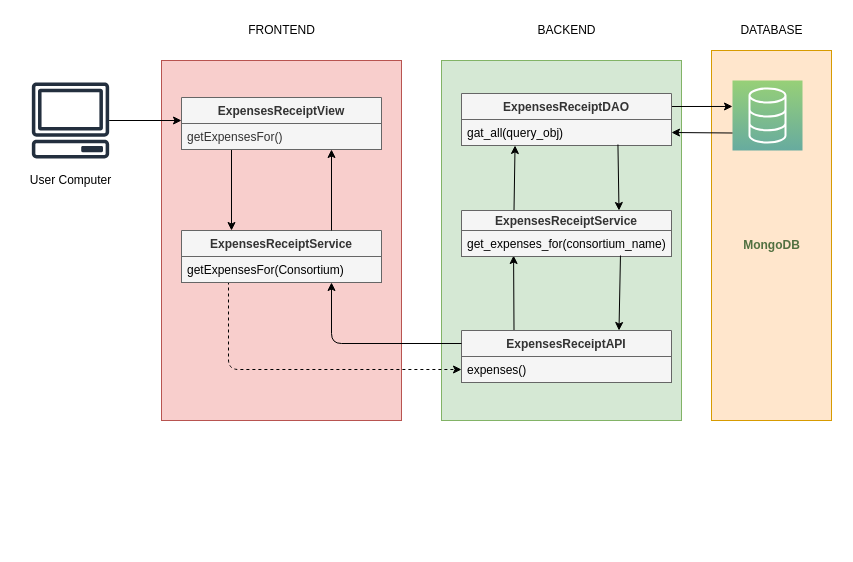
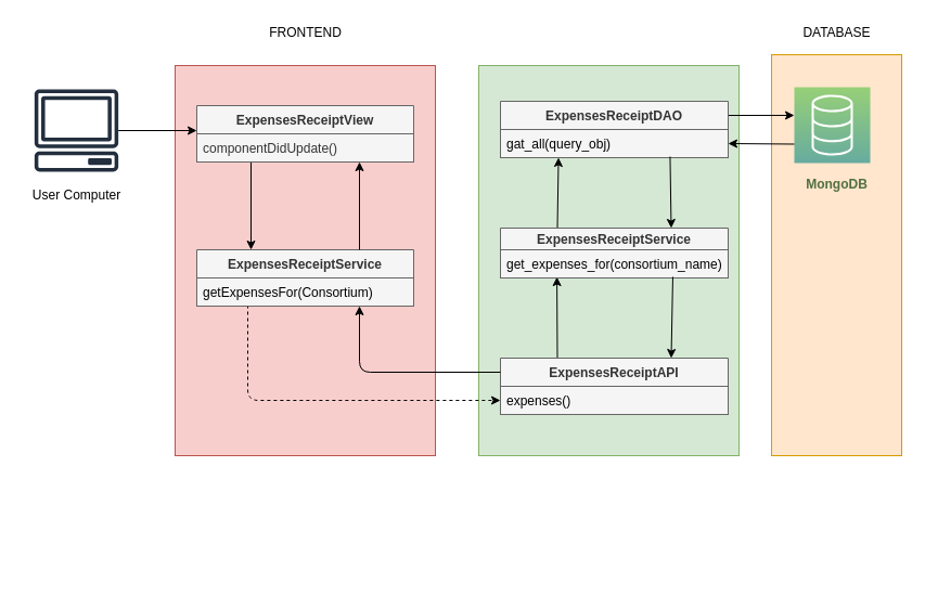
  <mxCell id="0" />
  <mxCell id="1" parent="0" />
  <mxCell id="2" value="" style="rounded=0;whiteSpace=wrap;html=1;fillColor=#ffe6cc;strokeColor=#d79b00;" vertex="1" parent="1"><mxGeometry x="711" y="50" width="120" height="370" as="geometry" /></mxCell>
  <mxCell id="3" value="" style="rounded=0;whiteSpace=wrap;html=1;fillColor=#f8cecc;strokeColor=#b85450;" parent="1" vertex="1"><mxGeometry x="161" y="60" width="240" height="360" as="geometry" /></mxCell>
  <mxCell id="4" value="" style="rounded=0;whiteSpace=wrap;html=1;fillColor=#d5e8d4;strokeColor=#82b366;" parent="1" vertex="1"><mxGeometry x="441" y="60" width="240" height="360" as="geometry" /></mxCell>
  <mxCell id="5" value="" style="outlineConnect=0;fontColor=#232F3E;gradientColor=none;fillColor=#232F3E;strokeColor=none;dashed=0;verticalLabelPosition=bottom;verticalAlign=top;align=center;html=1;fontSize=12;fontStyle=0;aspect=fixed;pointerEvents=1;shape=mxgraph.aws4.client;" parent="1" vertex="1"><mxGeometry x="31" y="82" width="78" height="76" as="geometry" /></mxCell>
  <mxCell id="6" value="" style="points=[[0,0,0],[0.25,0,0],[0.5,0,0],[0.75,0,0],[1,0,0],[0,1,0],[0.25,1,0],[0.5,1,0],[0.75,1,0],[1,1,0],[0,0.25,0],[0,0.5,0],[0,0.75,0],[1,0.25,0],[1,0.5,0],[1,0.75,0]];outlineConnect=0;fontColor=#232F3E;gradientDirection=north;strokeColor=#ffffff;dashed=0;verticalLabelPosition=bottom;verticalAlign=top;align=center;html=1;fontSize=12;fontStyle=0;aspect=fixed;shape=mxgraph.aws4.resourceIcon;resIcon=mxgraph.aws4.database;gradientColor=#97D077;fillColor=#67AB9F;" parent="1" vertex="1"><mxGeometry x="732" y="80" width="70" height="70" as="geometry" /></mxCell>
- <mxCell id="7" value="&lt;b&gt;&lt;font color=&quot;#517040&quot;&gt;MongoDB&lt;/font&gt;&lt;/b&gt;" style="text;html=1;align=center;verticalAlign=middle;resizable=0;points=[];autosize=1;strokeColor=none;" parent="1" vertex="1"><mxGeometry x="736" y="235" width="70" height="20" as="geometry" /></mxCell>
+ <mxCell id="7" value="&lt;b&gt;&lt;font color=&quot;#517040&quot;&gt;MongoDB&lt;/font&gt;&lt;/b&gt;" style="text;html=1;align=center;verticalAlign=middle;resizable=0;points=[];autosize=1;strokeColor=none;" parent="1" vertex="1"><mxGeometry x="736" y="160" width="70" height="20" as="geometry" /></mxCell>
  <mxCell id="8" value="" style="endArrow=classic;html=1;entryX=0;entryY=0.5;entryDx=0;entryDy=0;" parent="1" source="5" edge="1"><mxGeometry width="50" height="50" relative="1" as="geometry"><mxPoint x="311" y="220" as="sourcePoint" /><mxPoint x="181" y="120" as="targetPoint" /></mxGeometry></mxCell>
  <mxCell id="9" value="" style="endArrow=classic;html=1;entryX=0.25;entryY=0;entryDx=0;entryDy=0;exitX=0.25;exitY=1;exitDx=0;exitDy=0;" parent="1" source="15" target="17" edge="1"><mxGeometry width="50" height="50" relative="1" as="geometry"><mxPoint x="51" y="260" as="sourcePoint" /><mxPoint x="281" y="230" as="targetPoint" /></mxGeometry></mxCell>
  <mxCell id="10" value="" style="endArrow=classic;html=1;entryX=0;entryY=0.5;entryDx=0;entryDy=0;exitX=0.235;exitY=0.962;exitDx=0;exitDy=0;exitPerimeter=0;dashed=1;" parent="1" source="18" target="21" edge="1"><mxGeometry width="50" height="50" relative="1" as="geometry"><mxPoint x="271" y="290" as="sourcePoint" /><mxPoint x="461" y="350" as="targetPoint" /><Array as="points"><mxPoint x="228" y="369" /></Array></mxGeometry></mxCell>
  <mxCell id="11" value="" style="endArrow=classic;html=1;entryX=0.248;entryY=0.962;entryDx=0;entryDy=0;exitX=0.25;exitY=0;exitDx=0;exitDy=0;entryPerimeter=0;" parent="1" source="20" target="23" edge="1"><mxGeometry width="50" height="50" relative="1" as="geometry"><mxPoint x="561" y="320" as="sourcePoint" /><mxPoint x="561" y="260" as="targetPoint" /></mxGeometry></mxCell>
  <mxCell id="12" value="" style="endArrow=classic;html=1;entryX=0.255;entryY=1;entryDx=0;entryDy=0;exitX=0.25;exitY=0;exitDx=0;exitDy=0;entryPerimeter=0;" parent="1" source="22" target="25" edge="1"><mxGeometry width="50" height="50" relative="1" as="geometry"><mxPoint x="421" y="500" as="sourcePoint" /><mxPoint x="421" y="440" as="targetPoint" /></mxGeometry></mxCell>
  <mxCell id="13" value="" style="endArrow=classic;html=1;entryX=0;entryY=0.371;entryDx=0;entryDy=0;entryPerimeter=0;exitX=1;exitY=0.25;exitDx=0;exitDy=0;" parent="1" source="24" target="6" edge="1"><mxGeometry width="50" height="50" relative="1" as="geometry"><mxPoint x="661" y="110" as="sourcePoint" /><mxPoint x="91" y="250" as="targetPoint" /></mxGeometry></mxCell>
  <mxCell id="14" value="FRONTEND" style="text;html=1;align=center;verticalAlign=middle;resizable=0;points=[];autosize=1;strokeColor=none;" parent="1" vertex="1"><mxGeometry x="241" y="20" width="80" height="20" as="geometry" /></mxCell>
  <mxCell id="15" value="ExpensesReceiptView" style="swimlane;fontStyle=1;childLayout=stackLayout;horizontal=1;startSize=26;horizontalStack=0;resizeParent=1;resizeParentMax=0;resizeLast=0;collapsible=1;marginBottom=0;fillColor=#f5f5f5;strokeColor=#666666;fontColor=#333333;" parent="1" vertex="1"><mxGeometry x="181" y="97" width="200" height="52" as="geometry" /></mxCell>
- <mxCell id="16" value="getExpensesFor()" style="text;align=left;verticalAlign=top;spacingLeft=4;spacingRight=4;overflow=hidden;rotatable=0;points=[[0,0.5],[1,0.5]];portConstraint=eastwest;fillColor=#f5f5f5;strokeColor=#666666;fontColor=#333333;" parent="15" vertex="1"><mxGeometry y="26" width="200" height="26" as="geometry" /></mxCell>
+ <mxCell id="16" value="componentDidUpdate()" style="text;align=left;verticalAlign=top;spacingLeft=4;spacingRight=4;overflow=hidden;rotatable=0;points=[[0,0.5],[1,0.5]];portConstraint=eastwest;fillColor=#f5f5f5;strokeColor=#666666;fontColor=#333333;" parent="15" vertex="1"><mxGeometry y="26" width="200" height="26" as="geometry" /></mxCell>
  <mxCell id="17" value="ExpensesReceiptService" style="swimlane;fontStyle=1;childLayout=stackLayout;horizontal=1;startSize=26;horizontalStack=0;resizeParent=1;resizeParentMax=0;resizeLast=0;collapsible=1;marginBottom=0;fillColor=#f5f5f5;strokeColor=#666666;fontColor=#333333;" parent="1" vertex="1"><mxGeometry x="181" y="230" width="200" height="52" as="geometry" /></mxCell>
  <mxCell id="18" value="getExpensesFor(Consortium)" style="text;align=left;verticalAlign=top;spacingLeft=4;spacingRight=4;overflow=hidden;rotatable=0;points=[[0,0.5],[1,0.5]];portConstraint=eastwest;fillColor=#f5f5f5;strokeColor=#666666;" parent="17" vertex="1"><mxGeometry y="26" width="200" height="26" as="geometry" /></mxCell>
  <mxCell id="19" value="&lt;pre style=&quot;background-color: #2b2b2b ; color: #a9b7c6 ; font-family: &amp;#34;jetbrains mono&amp;#34; , monospace ; font-size: 9.8pt&quot;&gt;&lt;br&gt;&lt;/pre&gt;" style="text;whiteSpace=wrap;html=1;fontColor=none;" parent="1" vertex="1"><mxGeometry x="491" y="480" width="90" height="60" as="geometry" /></mxCell>
  <mxCell id="20" value="ExpensesReceiptAPI" style="swimlane;fontStyle=1;childLayout=stackLayout;horizontal=1;startSize=26;horizontalStack=0;resizeParent=1;resizeParentMax=0;resizeLast=0;collapsible=1;marginBottom=0;fillColor=#f5f5f5;strokeColor=#666666;fontColor=#333333;" parent="1" vertex="1"><mxGeometry x="461" y="330" width="210" height="52" as="geometry" /></mxCell>
  <mxCell id="21" value="expenses()" style="text;align=left;verticalAlign=top;spacingLeft=4;spacingRight=4;overflow=hidden;rotatable=0;points=[[0,0.5],[1,0.5]];portConstraint=eastwest;fillColor=#f5f5f5;strokeColor=#666666;" parent="20" vertex="1"><mxGeometry y="26" width="210" height="26" as="geometry" /></mxCell>
  <mxCell id="22" value="ExpensesReceiptService" style="swimlane;fontStyle=1;childLayout=stackLayout;horizontal=1;startSize=20;horizontalStack=0;resizeParent=1;resizeParentMax=0;resizeLast=0;collapsible=1;marginBottom=0;fillColor=#f5f5f5;strokeColor=#666666;fontColor=#333333;" parent="1" vertex="1"><mxGeometry x="461" y="210" width="210" height="46" as="geometry" /></mxCell>
  <mxCell id="23" value="get_expenses_for(consortium_name)" style="text;align=left;verticalAlign=top;spacingLeft=4;spacingRight=4;overflow=hidden;rotatable=0;points=[[0,0.5],[1,0.5]];portConstraint=eastwest;fillColor=#f5f5f5;strokeColor=#666666;" parent="22" vertex="1"><mxGeometry y="20" width="210" height="26" as="geometry" /></mxCell>
  <mxCell id="24" value="ExpensesReceiptDAO" style="swimlane;fontStyle=1;childLayout=stackLayout;horizontal=1;startSize=26;horizontalStack=0;resizeParent=1;resizeParentMax=0;resizeLast=0;collapsible=1;marginBottom=0;fillColor=#f5f5f5;strokeColor=#666666;fontColor=#333333;" parent="1" vertex="1"><mxGeometry x="461" y="93" width="210" height="52" as="geometry" /></mxCell>
  <mxCell id="25" value="gat_all(query_obj)" style="text;align=left;verticalAlign=top;spacingLeft=4;spacingRight=4;overflow=hidden;rotatable=0;points=[[0,0.5],[1,0.5]];portConstraint=eastwest;fillColor=#f5f5f5;strokeColor=#666666;" parent="24" vertex="1"><mxGeometry y="26" width="210" height="26" as="geometry" /></mxCell>
  <mxCell id="26" value="" style="endArrow=classic;html=1;entryX=1;entryY=0.75;entryDx=0;entryDy=0;exitX=0;exitY=0.75;exitDx=0;exitDy=0;exitPerimeter=0;" parent="1" source="6" target="24" edge="1"><mxGeometry width="50" height="50" relative="1" as="geometry"><mxPoint x="731" y="280" as="sourcePoint" /><mxPoint x="742" y="109.5" as="targetPoint" /></mxGeometry></mxCell>
  <mxCell id="27" value="" style="endArrow=classic;html=1;entryX=0.75;entryY=0;entryDx=0;entryDy=0;exitX=0.745;exitY=0.962;exitDx=0;exitDy=0;exitPerimeter=0;" parent="1" source="25" target="22" edge="1"><mxGeometry width="50" height="50" relative="1" as="geometry"><mxPoint x="523.5" y="220" as="sourcePoint" /><mxPoint x="527" y="155" as="targetPoint" /></mxGeometry></mxCell>
  <mxCell id="28" value="" style="endArrow=classic;html=1;entryX=0.75;entryY=0;entryDx=0;entryDy=0;exitX=0.757;exitY=0.962;exitDx=0;exitDy=0;exitPerimeter=0;" parent="1" source="23" target="20" edge="1"><mxGeometry width="50" height="50" relative="1" as="geometry"><mxPoint x="616" y="270" as="sourcePoint" /><mxPoint x="628.5" y="220" as="targetPoint" /></mxGeometry></mxCell>
  <mxCell id="29" value="" style="endArrow=classic;html=1;entryX=0.75;entryY=1;entryDx=0;entryDy=0;exitX=0;exitY=0.25;exitDx=0;exitDy=0;" parent="1" source="20" target="17" edge="1"><mxGeometry width="50" height="50" relative="1" as="geometry"><mxPoint x="626" y="280" as="sourcePoint" /><mxPoint x="626" y="340" as="targetPoint" /><Array as="points"><mxPoint x="331" y="343" /></Array></mxGeometry></mxCell>
  <mxCell id="30" value="" style="endArrow=classic;html=1;exitX=0.75;exitY=0;exitDx=0;exitDy=0;entryX=0.75;entryY=1;entryDx=0;entryDy=0;" parent="1" source="17" target="15" edge="1"><mxGeometry width="50" height="50" relative="1" as="geometry"><mxPoint x="101" y="240" as="sourcePoint" /><mxPoint x="241" y="240" as="targetPoint" /></mxGeometry></mxCell>
- <mxCell id="31" value="BACKEND" style="text;html=1;align=center;verticalAlign=middle;resizable=0;points=[];autosize=1;strokeColor=none;fontColor=none;" parent="1" vertex="1"><mxGeometry x="531" y="20" width="70" height="20" as="geometry" /></mxCell>
  <mxCell id="32" value="DATABASE" style="text;html=1;align=center;verticalAlign=middle;resizable=0;points=[];autosize=1;strokeColor=none;" vertex="1" parent="1"><mxGeometry x="731" y="20" width="80" height="20" as="geometry" /></mxCell>
  <mxCell id="33" value="User Computer" style="text;html=1;align=center;verticalAlign=middle;resizable=0;points=[];autosize=1;strokeColor=none;" vertex="1" parent="1"><mxGeometry x="20" y="170" width="100" height="20" as="geometry" /></mxCell>
